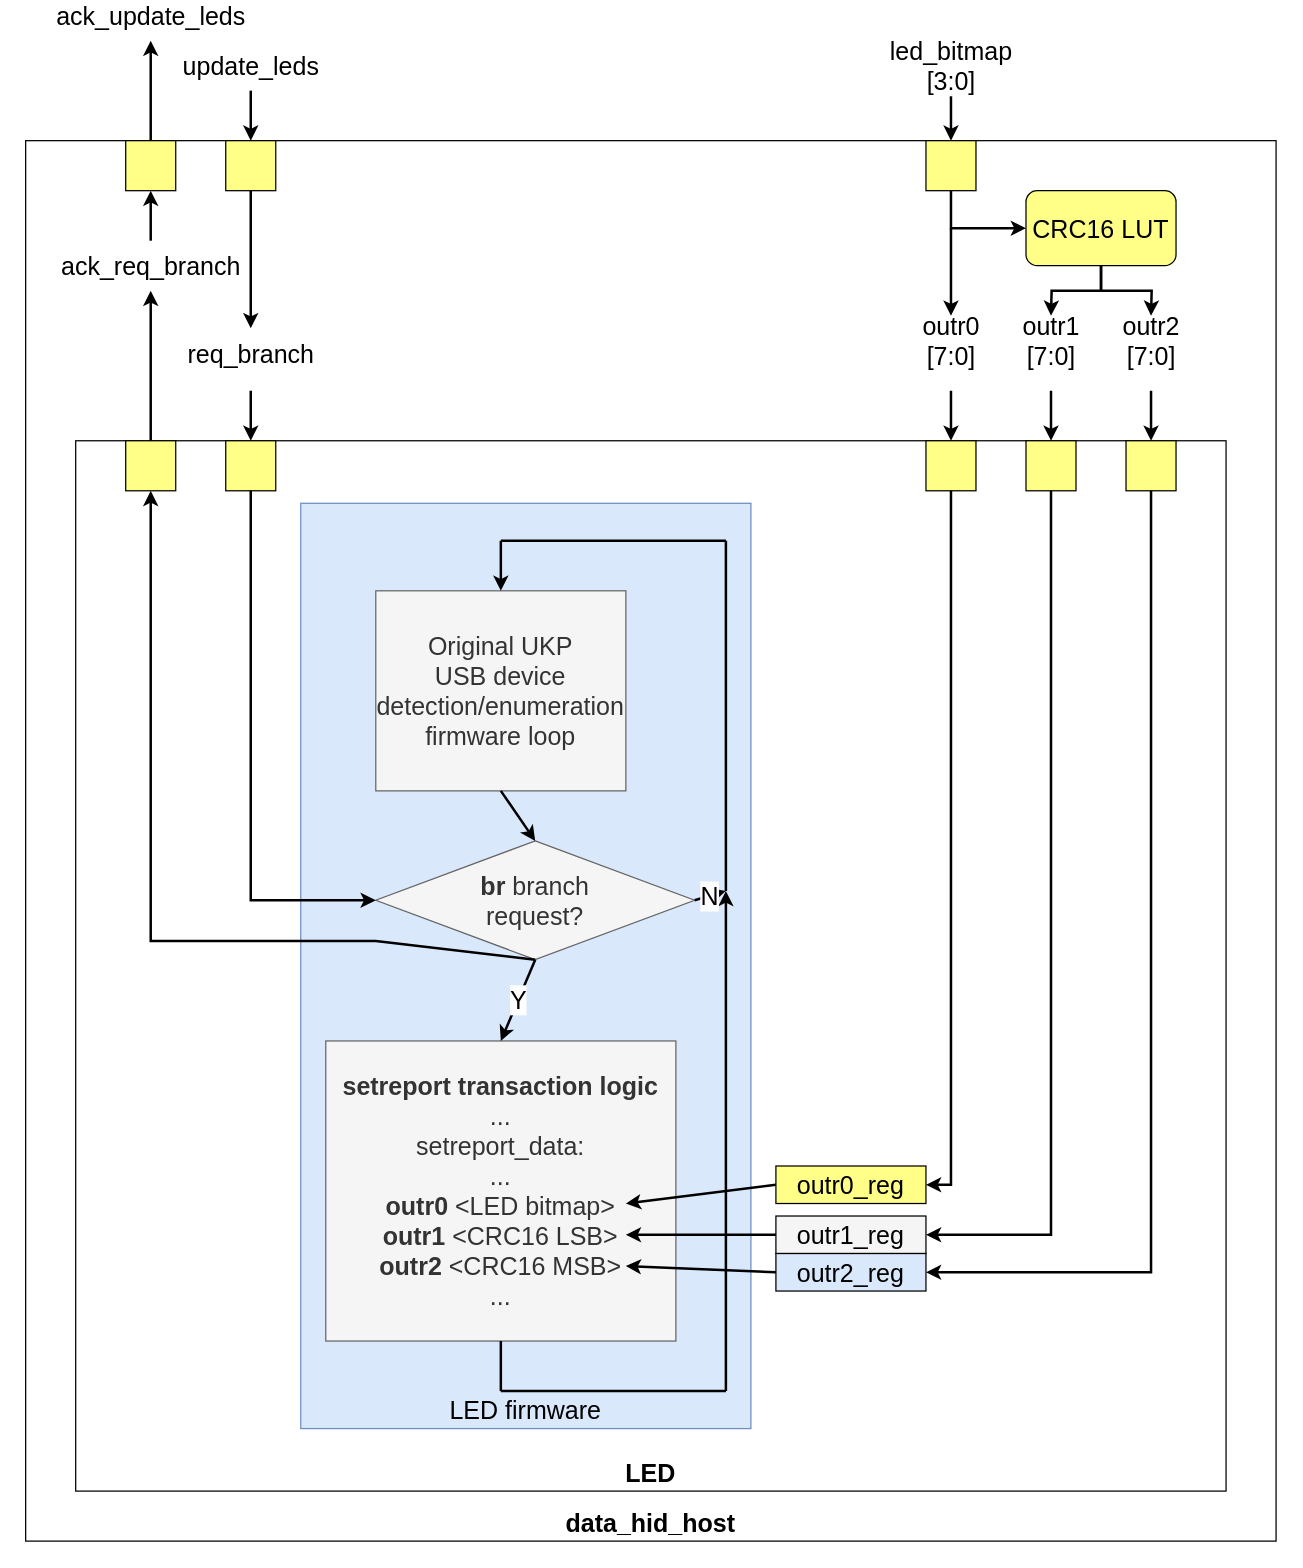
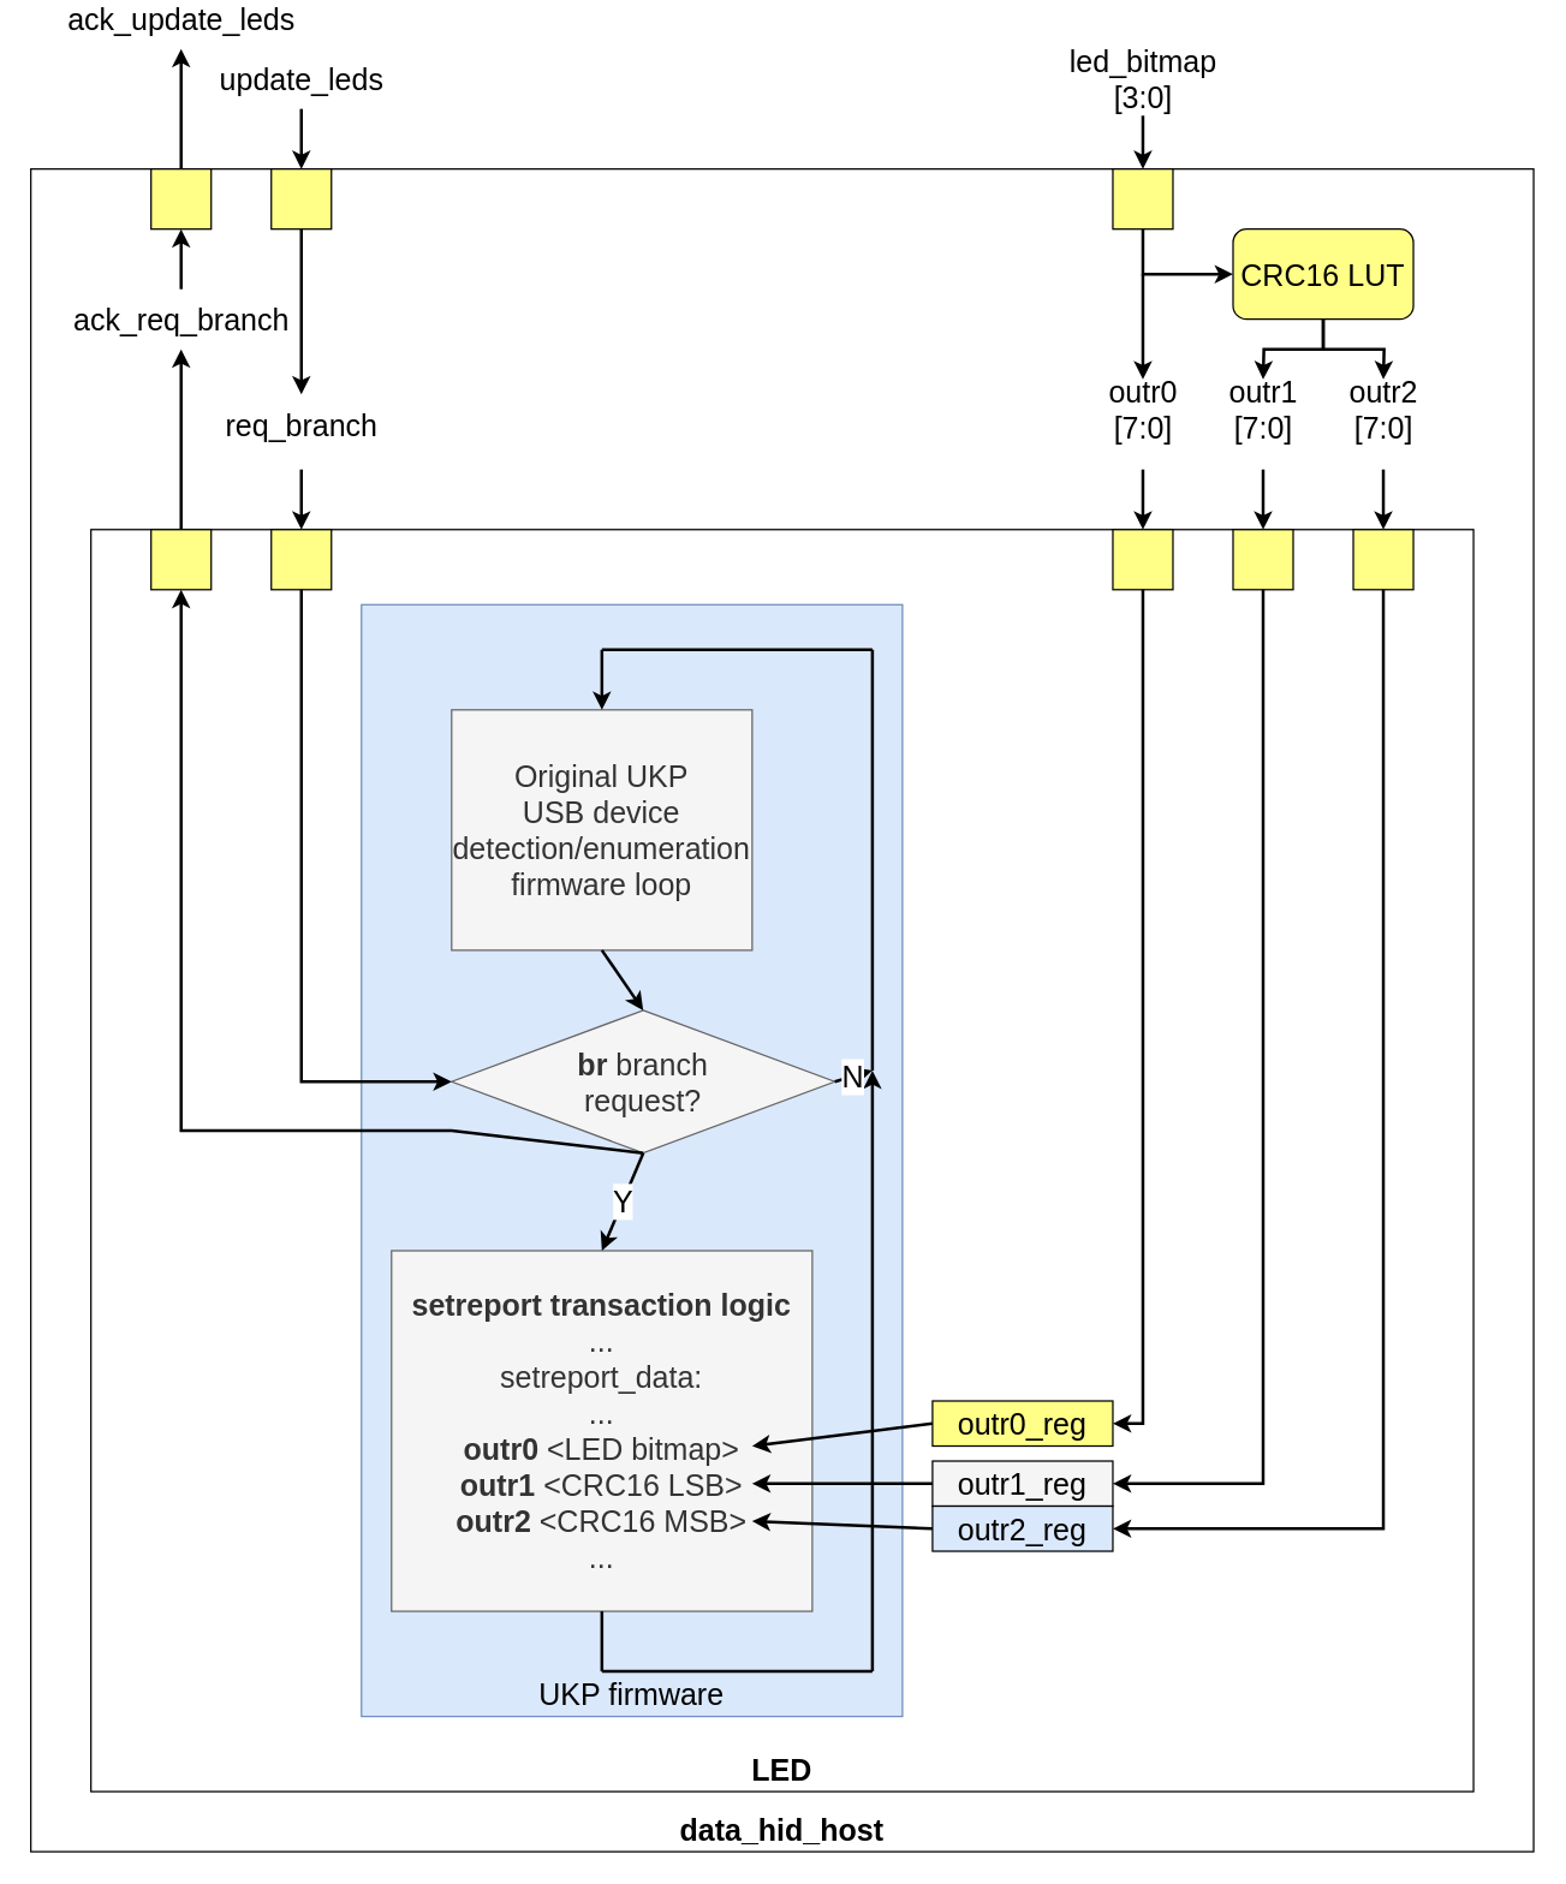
  <mxCell id="0" />
  <mxCell id="1" parent="0" />
  <mxCell id="2" value="data_hid_host" style="rounded=0;whiteSpace=wrap;html=1;fontSize=20;strokeWidth=1;verticalAlign=bottom;fontStyle=1" vertex="1" parent="1"><mxGeometry x="20" y="100" width="1000" height="1120" as="geometry" /></mxCell>
  <mxCell id="3" value="LED" style="rounded=0;whiteSpace=wrap;html=1;fontSize=20;strokeWidth=1;verticalAlign=bottom;fontStyle=1" vertex="1" parent="1"><mxGeometry x="60" y="340" width="920" height="840" as="geometry" /></mxCell>
- <mxCell id="4" value="LED firmware" style="rounded=0;whiteSpace=wrap;html=1;fontSize=20;strokeColor=#6c8ebf;strokeWidth=1;fillColor=#dae8fc;verticalAlign=bottom;" vertex="1" parent="1"><mxGeometry x="240" y="390" width="360" height="740" as="geometry" /></mxCell>
+ <mxCell id="4" value="UKP firmware" style="rounded=0;whiteSpace=wrap;html=1;fontSize=20;strokeColor=#6c8ebf;strokeWidth=1;fillColor=#dae8fc;verticalAlign=bottom;" vertex="1" parent="1"><mxGeometry x="240" y="390" width="360" height="740" as="geometry" /></mxCell>
  <mxCell id="5" value="req_branch" style="endArrow=classic;html=1;rounded=0;labelBackgroundColor=none;fontSize=20;strokeWidth=2;fillColor=default;entryX=0.5;entryY=0;entryDx=0;entryDy=0;" edge="1" parent="1" target="6"><mxGeometry x="-1" y="-30" width="50" height="50" relative="1" as="geometry"><mxPoint x="200" y="300" as="sourcePoint" /><mxPoint x="230" y="130" as="targetPoint" /><mxPoint x="30" y="-30" as="offset" /></mxGeometry></mxCell>
  <mxCell id="6" value="" style="rounded=0;whiteSpace=wrap;html=1;fontSize=20;strokeColor=#000000;strokeWidth=1;fillColor=#FFFF88;" vertex="1" parent="1"><mxGeometry x="180" y="340" width="40" height="40" as="geometry" /></mxCell>
  <mxCell id="7" value="" style="rounded=0;whiteSpace=wrap;html=1;fontSize=20;strokeColor=#000000;strokeWidth=1;fillColor=#FFFF88;" vertex="1" parent="1"><mxGeometry x="100" y="340" width="40" height="40" as="geometry" /></mxCell>
  <mxCell id="8" value="ack_req_branch" style="endArrow=classic;html=1;rounded=0;labelBackgroundColor=none;fontSize=20;strokeWidth=2;fillColor=default;exitX=0.5;exitY=0;exitDx=0;exitDy=0;" edge="1" parent="1" source="7"><mxGeometry x="1" y="20" width="50" height="50" relative="1" as="geometry"><mxPoint x="420" y="220" as="sourcePoint" /><mxPoint x="120" y="220" as="targetPoint" /><mxPoint x="20" y="-20" as="offset" /></mxGeometry></mxCell>
  <mxCell id="9" value="outr0&lt;br&gt;[7:0]" style="endArrow=classic;html=1;rounded=0;labelBackgroundColor=none;fontSize=20;strokeWidth=2;fillColor=default;entryX=0.5;entryY=0;entryDx=0;entryDy=0;" edge="1" parent="1" target="10"><mxGeometry x="-1" y="-40" width="50" height="50" relative="1" as="geometry"><mxPoint x="760" y="300" as="sourcePoint" /><mxPoint x="790" y="210" as="targetPoint" /><mxPoint x="40" y="-40" as="offset" /></mxGeometry></mxCell>
  <mxCell id="10" value="" style="rounded=0;whiteSpace=wrap;html=1;fontSize=20;strokeColor=#000000;strokeWidth=1;fillColor=#FFFF88;" vertex="1" parent="1"><mxGeometry x="740" y="340" width="40" height="40" as="geometry" /></mxCell>
  <mxCell id="11" value="outr1&lt;br&gt;[7:0]" style="endArrow=classic;html=1;rounded=0;labelBackgroundColor=none;fontSize=20;strokeWidth=2;fillColor=default;entryX=0.5;entryY=0;entryDx=0;entryDy=0;" edge="1" parent="1" target="12"><mxGeometry x="-1" y="-40" width="50" height="50" relative="1" as="geometry"><mxPoint x="840" y="300" as="sourcePoint" /><mxPoint x="870" y="210" as="targetPoint" /><mxPoint x="40" y="-40" as="offset" /></mxGeometry></mxCell>
  <mxCell id="12" value="" style="rounded=0;whiteSpace=wrap;html=1;fontSize=20;strokeColor=#000000;strokeWidth=1;fillColor=#FFFF88;" vertex="1" parent="1"><mxGeometry x="820" y="340" width="40" height="40" as="geometry" /></mxCell>
  <mxCell id="13" value="outr2&lt;br&gt;[7:0]" style="endArrow=classic;html=1;rounded=0;labelBackgroundColor=none;fontSize=20;strokeWidth=2;fillColor=default;entryX=0.5;entryY=0;entryDx=0;entryDy=0;" edge="1" parent="1" target="14"><mxGeometry x="-1" y="-40" width="50" height="50" relative="1" as="geometry"><mxPoint x="920" y="300" as="sourcePoint" /><mxPoint x="950" y="210" as="targetPoint" /><mxPoint x="40" y="-40" as="offset" /></mxGeometry></mxCell>
  <mxCell id="14" value="" style="rounded=0;whiteSpace=wrap;html=1;fontSize=20;strokeColor=#000000;strokeWidth=1;fillColor=#FFFF88;" vertex="1" parent="1"><mxGeometry x="900" y="340" width="40" height="40" as="geometry" /></mxCell>
  <mxCell id="15" value="Original UKP&lt;br&gt;USB device detection/enumeration&lt;br&gt;firmware loop" style="rounded=0;whiteSpace=wrap;html=1;fontSize=20;strokeColor=#666666;strokeWidth=1;fillColor=#f5f5f5;fontColor=#333333;" vertex="1" parent="1"><mxGeometry x="300" y="460" width="200" height="160" as="geometry" /></mxCell>
  <mxCell id="16" value="&lt;b&gt;br&lt;/b&gt; branch&lt;br&gt;request?" style="rhombus;whiteSpace=wrap;html=1;fontSize=20;strokeColor=#666666;strokeWidth=1;fillColor=#f5f5f5;fontColor=#333333;" vertex="1" parent="1"><mxGeometry x="300" y="660" width="255" height="95" as="geometry" /></mxCell>
  <mxCell id="17" value="&lt;b&gt;setreport transaction logic&lt;/b&gt;&lt;br&gt;...&lt;br&gt;setreport_data:&lt;br&gt;...&lt;br&gt;&lt;div style=&quot;&quot;&gt;&lt;b style=&quot;background-color: initial;&quot;&gt;outr0&lt;/b&gt;&lt;span style=&quot;background-color: initial;&quot;&gt; &amp;lt;LED bitmap&amp;gt;&lt;/span&gt;&lt;/div&gt;&lt;b&gt;&lt;div style=&quot;&quot;&gt;&lt;b style=&quot;background-color: initial;&quot;&gt;outr1&lt;/b&gt;&lt;span style=&quot;background-color: initial; font-weight: normal;&quot;&gt; &amp;lt;CRC16 LSB&amp;gt;&lt;/span&gt;&lt;/div&gt;&lt;/b&gt;&lt;div style=&quot;font-weight: bold;&quot;&gt;&lt;b style=&quot;background-color: initial;&quot;&gt;outr2&lt;/b&gt;&lt;span style=&quot;background-color: initial; font-weight: normal;&quot;&gt; &amp;lt;CRC16 MSB&amp;gt;&lt;/span&gt;&lt;/div&gt;&lt;div style=&quot;&quot;&gt;...&lt;/div&gt;" style="rounded=0;whiteSpace=wrap;html=1;fontSize=20;strokeColor=#666666;strokeWidth=1;fillColor=#f5f5f5;fontColor=#333333;" vertex="1" parent="1"><mxGeometry x="260" y="820" width="280" height="240" as="geometry" /></mxCell>
  <mxCell id="18" value="Y" style="endArrow=classic;html=1;rounded=0;labelBackgroundColor=default;fontSize=20;strokeWidth=2;fillColor=default;curved=1;entryX=0.5;entryY=0;entryDx=0;entryDy=0;exitX=0.5;exitY=1;exitDx=0;exitDy=0;" edge="1" parent="1" source="16" target="17"><mxGeometry width="50" height="50" relative="1" as="geometry"><mxPoint x="400" y="750" as="sourcePoint" /><mxPoint x="600" y="740" as="targetPoint" /></mxGeometry></mxCell>
  <mxCell id="19" value="" style="endArrow=none;html=1;rounded=0;labelBackgroundColor=default;fontSize=20;strokeWidth=2;fillColor=default;curved=1;" edge="1" parent="1"><mxGeometry width="50" height="50" relative="1" as="geometry"><mxPoint x="400" y="420" as="sourcePoint" /><mxPoint x="580" y="420" as="targetPoint" /></mxGeometry></mxCell>
  <mxCell id="20" value="" style="endArrow=classic;html=1;rounded=0;labelBackgroundColor=default;fontSize=20;strokeWidth=2;fillColor=default;curved=1;entryX=0.5;entryY=0;entryDx=0;entryDy=0;" edge="1" parent="1" target="15"><mxGeometry width="50" height="50" relative="1" as="geometry"><mxPoint x="400" y="420" as="sourcePoint" /><mxPoint x="390" y="470" as="targetPoint" /></mxGeometry></mxCell>
  <mxCell id="21" value="" style="endArrow=classic;html=1;rounded=0;labelBackgroundColor=default;fontSize=20;strokeWidth=2;fillColor=default;curved=1;exitX=0.5;exitY=1;exitDx=0;exitDy=0;entryX=0.5;entryY=0;entryDx=0;entryDy=0;" edge="1" parent="1" source="15" target="16"><mxGeometry width="50" height="50" relative="1" as="geometry"><mxPoint x="720" y="680" as="sourcePoint" /><mxPoint x="770" y="630" as="targetPoint" /></mxGeometry></mxCell>
  <mxCell id="22" value="" style="endArrow=classic;html=1;rounded=0;labelBackgroundColor=default;fontSize=20;strokeWidth=2;fillColor=default;curved=1;" edge="1" parent="1"><mxGeometry width="50" height="50" relative="1" as="geometry"><mxPoint x="580" y="1100" as="sourcePoint" /><mxPoint x="580" y="700" as="targetPoint" /></mxGeometry></mxCell>
  <mxCell id="23" value="" style="endArrow=none;html=1;rounded=0;labelBackgroundColor=default;fontSize=20;strokeWidth=2;fillColor=default;curved=1;entryX=0.5;entryY=1;entryDx=0;entryDy=0;" edge="1" parent="1" target="17"><mxGeometry width="50" height="50" relative="1" as="geometry"><mxPoint x="400" y="1100" as="sourcePoint" /><mxPoint x="440" y="1060" as="targetPoint" /></mxGeometry></mxCell>
  <mxCell id="24" value="" style="endArrow=none;html=1;rounded=0;labelBackgroundColor=default;fontSize=20;strokeWidth=2;fillColor=default;curved=1;" edge="1" parent="1"><mxGeometry width="50" height="50" relative="1" as="geometry"><mxPoint x="400" y="1100" as="sourcePoint" /><mxPoint x="580" y="1100" as="targetPoint" /></mxGeometry></mxCell>
  <mxCell id="25" value="" style="endArrow=none;html=1;rounded=0;labelBackgroundColor=default;fontSize=20;strokeWidth=2;fillColor=default;curved=1;" edge="1" parent="1"><mxGeometry width="50" height="50" relative="1" as="geometry"><mxPoint x="580" y="700" as="sourcePoint" /><mxPoint x="580" y="420" as="targetPoint" /></mxGeometry></mxCell>
  <mxCell id="26" value="N" style="endArrow=classic;html=1;rounded=0;labelBackgroundColor=default;fontSize=20;strokeWidth=2;fillColor=default;curved=1;exitX=1;exitY=0.5;exitDx=0;exitDy=0;" edge="1" parent="1" source="16"><mxGeometry width="50" height="50" relative="1" as="geometry"><mxPoint x="660" y="730" as="sourcePoint" /><mxPoint x="580" y="700" as="targetPoint" /></mxGeometry></mxCell>
  <mxCell id="27" value="outr0_reg" style="rounded=0;whiteSpace=wrap;html=1;fontSize=20;strokeColor=#000000;strokeWidth=1;fillColor=#FFFF88;" vertex="1" parent="1"><mxGeometry x="620" y="920" width="120" height="30" as="geometry" /></mxCell>
  <mxCell id="28" value="outr1_reg" style="rounded=0;whiteSpace=wrap;html=1;fontSize=20;strokeColor=#000000;strokeWidth=1;fillColor=#f5f5f5;" vertex="1" parent="1"><mxGeometry x="620" y="960" width="120" height="30" as="geometry" /></mxCell>
  <mxCell id="29" value="outr2_reg" style="rounded=0;whiteSpace=wrap;html=1;fontSize=20;strokeColor=#000000;strokeWidth=1;fillColor=#dae8fc;" vertex="1" parent="1"><mxGeometry x="620" y="990" width="120" height="30" as="geometry" /></mxCell>
  <mxCell id="30" value="" style="endArrow=classic;html=1;rounded=0;labelBackgroundColor=default;fontSize=20;strokeWidth=2;fillColor=default;curved=1;exitX=0;exitY=0.5;exitDx=0;exitDy=0;entryX=0.857;entryY=0.542;entryDx=0;entryDy=0;entryPerimeter=0;" edge="1" parent="1" source="27" target="17"><mxGeometry width="50" height="50" relative="1" as="geometry"><mxPoint x="750" y="890" as="sourcePoint" /><mxPoint x="800" y="840" as="targetPoint" /></mxGeometry></mxCell>
  <mxCell id="31" value="" style="endArrow=classic;html=1;rounded=0;labelBackgroundColor=default;fontSize=20;strokeWidth=2;fillColor=default;curved=1;exitX=0;exitY=0.5;exitDx=0;exitDy=0;entryX=0.857;entryY=0.646;entryDx=0;entryDy=0;entryPerimeter=0;" edge="1" parent="1" source="28" target="17"><mxGeometry width="50" height="50" relative="1" as="geometry"><mxPoint x="710" y="830" as="sourcePoint" /><mxPoint x="510" y="980" as="targetPoint" /></mxGeometry></mxCell>
  <mxCell id="32" value="" style="endArrow=classic;html=1;rounded=0;labelBackgroundColor=default;fontSize=20;strokeWidth=2;fillColor=default;curved=1;exitX=0;exitY=0.5;exitDx=0;exitDy=0;entryX=0.857;entryY=0.75;entryDx=0;entryDy=0;entryPerimeter=0;" edge="1" parent="1" source="29" target="17"><mxGeometry width="50" height="50" relative="1" as="geometry"><mxPoint x="690" y="870" as="sourcePoint" /><mxPoint x="740" y="820" as="targetPoint" /></mxGeometry></mxCell>
  <mxCell id="33" value="" style="endArrow=classic;html=1;rounded=0;labelBackgroundColor=default;fontSize=20;strokeWidth=2;fillColor=default;exitX=0.5;exitY=1;exitDx=0;exitDy=0;entryX=1;entryY=0.5;entryDx=0;entryDy=0;edgeStyle=orthogonalEdgeStyle;" edge="1" parent="1" source="10" target="27"><mxGeometry width="50" height="50" relative="1" as="geometry"><mxPoint x="750" y="570" as="sourcePoint" /><mxPoint x="800" y="520" as="targetPoint" /></mxGeometry></mxCell>
  <mxCell id="34" value="" style="endArrow=classic;html=1;rounded=0;labelBackgroundColor=default;fontSize=20;strokeWidth=2;fillColor=default;exitX=0.5;exitY=1;exitDx=0;exitDy=0;edgeStyle=orthogonalEdgeStyle;" edge="1" parent="1" source="12"><mxGeometry width="50" height="50" relative="1" as="geometry"><mxPoint x="830" y="790" as="sourcePoint" /><mxPoint x="740" y="975" as="targetPoint" /><Array as="points"><mxPoint x="840" y="975" /></Array></mxGeometry></mxCell>
  <mxCell id="35" value="" style="endArrow=classic;html=1;rounded=0;labelBackgroundColor=default;fontSize=20;strokeWidth=2;fillColor=default;exitX=0.5;exitY=1;exitDx=0;exitDy=0;edgeStyle=orthogonalEdgeStyle;" edge="1" parent="1" source="14"><mxGeometry width="50" height="50" relative="1" as="geometry"><mxPoint x="890" y="490" as="sourcePoint" /><mxPoint x="740" y="1005" as="targetPoint" /><Array as="points"><mxPoint x="920" y="1005" /></Array></mxGeometry></mxCell>
  <mxCell id="36" value="" style="endArrow=classic;html=1;rounded=0;labelBackgroundColor=default;fontSize=20;strokeWidth=2;fillColor=default;exitX=0.5;exitY=1;exitDx=0;exitDy=0;entryX=0;entryY=0.5;entryDx=0;entryDy=0;edgeStyle=orthogonalEdgeStyle;" edge="1" parent="1" source="6" target="16"><mxGeometry width="50" height="50" relative="1" as="geometry"><mxPoint x="200" y="650" as="sourcePoint" /><mxPoint x="250" y="600" as="targetPoint" /></mxGeometry></mxCell>
  <mxCell id="37" value="" style="endArrow=classic;html=1;rounded=0;labelBackgroundColor=default;fontSize=20;strokeWidth=2;fillColor=default;exitX=0.5;exitY=1;exitDx=0;exitDy=0;entryX=0.5;entryY=1;entryDx=0;entryDy=0;" edge="1" parent="1" source="16" target="7"><mxGeometry width="50" height="50" relative="1" as="geometry"><mxPoint x="430" y="510" as="sourcePoint" /><mxPoint x="480" y="460" as="targetPoint" /><Array as="points"><mxPoint x="300" y="740" /><mxPoint x="120" y="740" /></Array></mxGeometry></mxCell>
  <mxCell id="38" value="" style="rounded=0;whiteSpace=wrap;html=1;fontSize=20;strokeColor=#000000;strokeWidth=1;fillColor=#FFFF88;" vertex="1" parent="1"><mxGeometry x="180" y="100" width="40" height="40" as="geometry" /></mxCell>
  <mxCell id="39" value="" style="endArrow=classic;html=1;rounded=0;labelBackgroundColor=default;fontSize=20;strokeWidth=2;fillColor=default;exitX=0.5;exitY=1;exitDx=0;exitDy=0;" edge="1" parent="1" source="38"><mxGeometry width="50" height="50" relative="1" as="geometry"><mxPoint x="330" y="200" as="sourcePoint" /><mxPoint x="200" y="250" as="targetPoint" /></mxGeometry></mxCell>
  <mxCell id="40" value="update_leds" style="endArrow=classic;html=1;rounded=0;labelBackgroundColor=default;fontSize=20;strokeWidth=2;fillColor=default;entryX=0.5;entryY=0;entryDx=0;entryDy=0;" edge="1" parent="1" target="38"><mxGeometry x="-1" y="-20" width="50" height="50" relative="1" as="geometry"><mxPoint x="200" y="60" as="sourcePoint" /><mxPoint x="230" y="0" as="targetPoint" /><mxPoint x="20" y="-20" as="offset" /></mxGeometry></mxCell>
  <mxCell id="41" value="" style="rounded=0;whiteSpace=wrap;html=1;fontSize=20;strokeColor=#000000;strokeWidth=1;fillColor=#FFFF88;" vertex="1" parent="1"><mxGeometry x="100" y="100" width="40" height="40" as="geometry" /></mxCell>
  <mxCell id="42" value="" style="endArrow=classic;html=1;rounded=0;labelBackgroundColor=default;fontSize=20;strokeWidth=2;fillColor=default;entryX=0.5;entryY=1;entryDx=0;entryDy=0;" edge="1" parent="1" target="41"><mxGeometry width="50" height="50" relative="1" as="geometry"><mxPoint x="120" y="180" as="sourcePoint" /><mxPoint x="350" y="130" as="targetPoint" /></mxGeometry></mxCell>
  <mxCell id="43" value="ack_update_leds" style="endArrow=classic;html=1;rounded=0;labelBackgroundColor=default;fontSize=20;strokeWidth=2;fillColor=default;exitX=0.5;exitY=0;exitDx=0;exitDy=0;" edge="1" parent="1" source="41"><mxGeometry x="1" y="20" width="50" height="50" relative="1" as="geometry"><mxPoint x="360" y="110" as="sourcePoint" /><mxPoint x="120" y="20" as="targetPoint" /><mxPoint x="20" y="-20" as="offset" /></mxGeometry></mxCell>
  <mxCell id="44" value="" style="rounded=0;whiteSpace=wrap;html=1;fontSize=20;strokeColor=#000000;strokeWidth=1;fillColor=#FFFF88;" vertex="1" parent="1"><mxGeometry x="740" y="100" width="40" height="40" as="geometry" /></mxCell>
  <mxCell id="45" value="led_bitmap&lt;br&gt;[3:0]" style="endArrow=classic;html=1;rounded=0;labelBackgroundColor=default;fontSize=20;strokeWidth=2;fillColor=default;entryX=0.5;entryY=0;entryDx=0;entryDy=0;" edge="1" parent="1" target="44"><mxGeometry x="-1" y="-20" width="50" height="50" relative="1" as="geometry"><mxPoint x="760" y="60" as="sourcePoint" /><mxPoint x="800" y="0" as="targetPoint" /><mxPoint x="20" y="-20" as="offset" /></mxGeometry></mxCell>
  <mxCell id="46" value="CRC16 LUT" style="whiteSpace=wrap;html=1;fontSize=20;strokeColor=#000000;strokeWidth=1;fillColor=#FFFF88;rounded=1;" vertex="1" parent="1"><mxGeometry x="820" width="120" height="60" as="geometry" y="140" /></mxCell>
  <mxCell id="47" value="" style="endArrow=classic;html=1;rounded=0;labelBackgroundColor=default;fontSize=20;strokeWidth=2;fillColor=default;exitX=0.5;exitY=1;exitDx=0;exitDy=0;entryX=0;entryY=0.5;entryDx=0;entryDy=0;" edge="1" parent="1" source="44" target="46"><mxGeometry width="50" height="50" relative="1" as="geometry"><mxPoint x="700" y="230" as="sourcePoint" /><mxPoint x="750" y="180" as="targetPoint" /><Array as="points"><mxPoint x="760" y="170" /></Array></mxGeometry></mxCell>
  <mxCell id="48" value="" style="endArrow=classic;html=1;rounded=0;labelBackgroundColor=default;fontSize=20;strokeWidth=2;fillColor=default;edgeStyle=orthogonalEdgeStyle;" edge="1" parent="1" source="46"><mxGeometry width="50" height="50" relative="1" as="geometry"><mxPoint x="990" y="250" as="sourcePoint" /><mxPoint x="920" y="240" as="targetPoint" /></mxGeometry></mxCell>
  <mxCell id="49" value="" style="endArrow=classic;html=1;rounded=0;labelBackgroundColor=default;fontSize=20;strokeWidth=2;fillColor=default;edgeStyle=orthogonalEdgeStyle;" edge="1" parent="1" source="46"><mxGeometry width="50" height="50" relative="1" as="geometry"><mxPoint x="1040" y="250" as="sourcePoint" /><mxPoint x="840" y="240" as="targetPoint" /></mxGeometry></mxCell>
  <mxCell id="50" value="" style="endArrow=classic;html=1;rounded=0;labelBackgroundColor=default;fontSize=20;strokeWidth=2;fillColor=default;" edge="1" parent="1"><mxGeometry width="50" height="50" relative="1" as="geometry"><mxPoint x="760" y="170" as="sourcePoint" /><mxPoint x="760" y="240" as="targetPoint" /></mxGeometry></mxCell>
